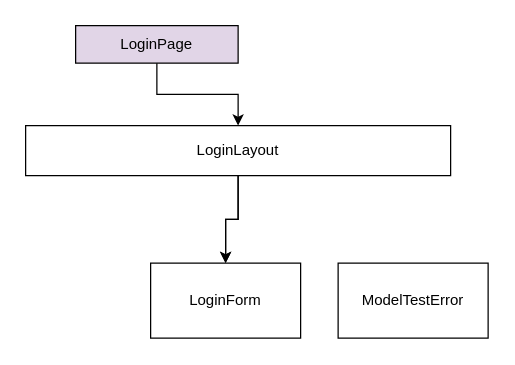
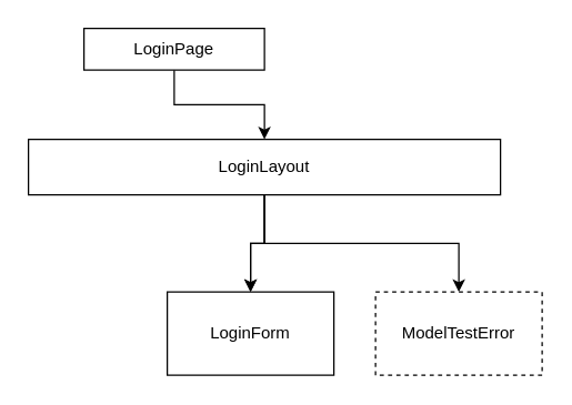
  <mxCell id="0" />
  <mxCell id="1" parent="0" />
  <mxCell id="2" value="" style="edgeStyle=orthogonalEdgeStyle;rounded=0;orthogonalLoop=1;jettySize=auto;html=1;" edge="1" parent="1" source="3" target="7"><mxGeometry relative="1" as="geometry" /></mxCell>
- <mxCell id="3" value="LoginPage" style="rounded=0;whiteSpace=wrap;html=1;fillColor=#e1d5e7;" vertex="1" parent="1"><mxGeometry x="60" y="20" width="130" height="30" as="geometry" /></mxCell>
+ <mxCell id="3" value="LoginPage" style="rounded=0;whiteSpace=wrap;html=1;" vertex="1" parent="1"><mxGeometry x="60" y="20" width="130" height="30" as="geometry" /></mxCell>
  <mxCell id="4" value="" style="edgeStyle=orthogonalEdgeStyle;rounded=0;orthogonalLoop=1;jettySize=auto;html=1;" edge="1" parent="1" source="7" target="8"><mxGeometry relative="1" as="geometry" /></mxCell>
  <mxCell id="5" value="" style="edgeStyle=orthogonalEdgeStyle;rounded=0;orthogonalLoop=1;jettySize=auto;html=1;" edge="1" parent="1" source="7" target="8"><mxGeometry relative="1" as="geometry" /></mxCell>
+ <mxCell id="6" value="" style="edgeStyle=orthogonalEdgeStyle;rounded=0;orthogonalLoop=1;jettySize=auto;html=1;" edge="1" parent="1" source="7" target="9"><mxGeometry relative="1" as="geometry" /></mxCell>
  <mxCell id="7" value="LoginLayout" style="whiteSpace=wrap;html=1;rounded=0;" vertex="1" parent="1"><mxGeometry x="20" y="100" width="340" height="40" as="geometry" /></mxCell>
  <mxCell id="8" value="LoginForm" style="whiteSpace=wrap;html=1;rounded=0;" vertex="1" parent="1"><mxGeometry x="120" y="210" width="120" height="60" as="geometry" /></mxCell>
- <mxCell id="9" value="ModelTestError" style="whiteSpace=wrap;html=1;rounded=0;" vertex="1" parent="1"><mxGeometry x="270" y="210" width="120" height="60" as="geometry" /></mxCell>
+ <mxCell id="9" value="ModelTestError" style="whiteSpace=wrap;html=1;rounded=0;dashed=1;" vertex="1" parent="1"><mxGeometry x="270" y="210" width="120" height="60" as="geometry" /></mxCell>
